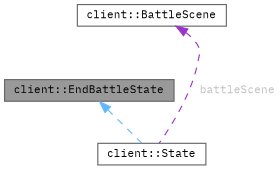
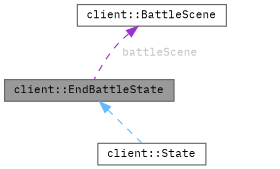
  digraph {
    fontname="IBM Plex Mono"
    node [color=gray40 fillcolor=white fontname="IBM Plex Mono" fontsize=10 shape=box style=filled]
    edge [dir=back fontname="IBM Plex Mono" fontsize=10 labelfontname=Helvetica labelfontsize=10 style=dashed]
    n1 [fillcolor=grey60 fontcolor=black height=0.2 label="client::EndBattleState" width=0.4]
    n2 [height=0.2 label="client::State" width=0.4]
    n3 [height=0.2 label="client::BattleScene" width=0.4]
    n1 -> n2 [color=steelblue1]
-   n3 -> n2 [color=darkorchid3 fontcolor=grey label=" battleScene"]
+   n3 -> n1 [color=darkorchid3 fontcolor=grey label=" battleScene"]
  }
